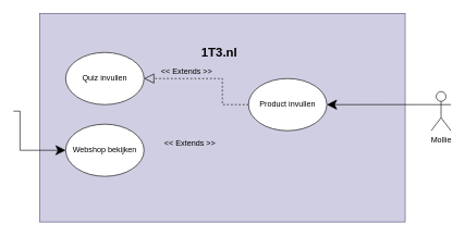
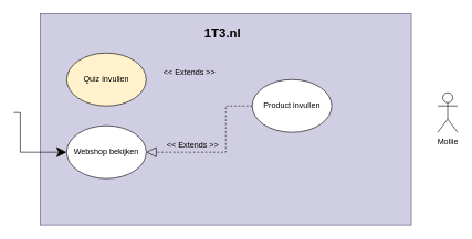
  <mxCell id="0" />
  <mxCell id="1" parent="0" />
  <mxCell id="2" value="" style="rounded=0;whiteSpace=wrap;html=1;fillColor=#d0cee2;strokeColor=#56517e;" vertex="1" parent="1"><mxGeometry x="60" y="20" width="560" height="320" as="geometry" /></mxCell>
- <mxCell id="3" value="&lt;b&gt;&lt;font style=&quot;font-size: 19px&quot;&gt;1T3.nl&lt;/font&gt;&lt;/b&gt;" style="text;html=1;align=center;verticalAlign=middle;resizable=0;points=[];autosize=1;strokeColor=none;" vertex="1" parent="1"><mxGeometry x="300" y="70" width="70" height="20" as="geometry" /></mxCell>
- <mxCell id="4" value="Quiz invullen" style="ellipse;whiteSpace=wrap;html=1;" vertex="1" parent="1"><mxGeometry x="100" y="80" width="120" height="80" as="geometry" /></mxCell>
+ <mxCell id="3" value="&lt;b&gt;&lt;font style=&quot;font-size: 19px&quot;&gt;1T3.nl&lt;/font&gt;&lt;/b&gt;" style="text;html=1;align=center;verticalAlign=middle;resizable=0;points=[];autosize=1;strokeColor=none;" vertex="1" parent="1"><mxGeometry x="300" y="40" width="70" height="20" as="geometry" /></mxCell>
+ <mxCell id="4" value="Quiz invullen" style="ellipse;whiteSpace=wrap;html=1;fillColor=#fff2cc;" vertex="1" parent="1"><mxGeometry x="100" y="80" width="120" height="80" as="geometry" /></mxCell>
  <mxCell id="5" value="Webshop bekijken" style="ellipse;whiteSpace=wrap;html=1;" vertex="1" parent="1"><mxGeometry x="100" y="190" width="120" height="80" as="geometry" /></mxCell>
  <mxCell id="6" value="Product invullen" style="ellipse;whiteSpace=wrap;html=1;" vertex="1" parent="1"><mxGeometry x="380" y="120" width="120" height="80" as="geometry" /></mxCell>
+ <mxCell id="7" value="" style="endArrow=block;html=1;entryX=1;entryY=0.5;entryDx=0;entryDy=0;exitX=0;exitY=0.5;exitDx=0;exitDy=0;dashed=1;endFill=0;startSize=9;endSize=13;edgeStyle=orthogonalEdgeStyle;rounded=0;" edge="1" parent="1" source="6" target="5"><mxGeometry width="50" height="50" relative="1" as="geometry"><mxPoint x="240" y="290" as="sourcePoint" /><mxPoint x="290" y="240" as="targetPoint" /><Array as="points"><mxPoint x="340" y="160" /><mxPoint x="340" y="230" /></Array></mxGeometry></mxCell>
  <mxCell id="8" value="&amp;lt;&amp;lt; Extends &amp;gt;&amp;gt;" style="text;html=1;align=center;verticalAlign=middle;resizable=0;points=[];autosize=1;strokeColor=none;" vertex="1" parent="1"><mxGeometry x="245" y="210" width="90" height="20" as="geometry" /></mxCell>
  <mxCell id="9" value="" style="endArrow=classic;html=1;startSize=9;endSize=13;entryX=0;entryY=0.5;entryDx=0;entryDy=0;edgeStyle=orthogonalEdgeStyle;rounded=0;" edge="1" parent="1" target="5"><mxGeometry width="50" height="50" relative="1" as="geometry"><mxPoint x="20" y="170" as="sourcePoint" /><mxPoint x="110" y="150" as="targetPoint" /><Array as="points"><mxPoint x="30" y="170" /><mxPoint x="30" y="230" /></Array></mxGeometry></mxCell>
  <mxCell id="10" value="Mollie" style="shape=umlActor;verticalLabelPosition=bottom;verticalAlign=top;html=1;outlineConnect=0;" vertex="1" parent="1"><mxGeometry x="660" y="140" width="30" height="60" as="geometry" /></mxCell>
- <mxCell id="11" value="" style="endArrow=block;html=1;entryX=1;entryY=0.5;entryDx=0;entryDy=0;dashed=1;endFill=0;startSize=9;endSize=13;exitX=0;exitY=0.5;exitDx=0;exitDy=0;edgeStyle=orthogonalEdgeStyle;rounded=0;" edge="1" parent="1" source="6" target="4"><mxGeometry width="50" height="50" relative="1" as="geometry"><mxPoint x="335" y="230" as="sourcePoint" /><mxPoint x="230" y="240" as="targetPoint" /><Array as="points"><mxPoint x="340" y="160" /><mxPoint x="340" y="120" /></Array></mxGeometry></mxCell>
  <mxCell id="12" value="&amp;lt;&amp;lt; Extends &amp;gt;&amp;gt;" style="text;html=1;align=center;verticalAlign=middle;resizable=0;points=[];autosize=1;strokeColor=none;" vertex="1" parent="1"><mxGeometry x="240" y="100" width="90" height="20" as="geometry" /></mxCell>
- <mxCell id="13" value="" style="endArrow=classic;html=1;startSize=9;endSize=13;exitX=0;exitY=0.333;exitDx=0;exitDy=0;exitPerimeter=0;entryX=1;entryY=0.5;entryDx=0;entryDy=0;" edge="1" parent="1" source="10" target="6"><mxGeometry width="50" height="50" relative="1" as="geometry"><mxPoint x="600" y="180" as="sourcePoint" /><mxPoint x="650" y="130" as="targetPoint" /></mxGeometry></mxCell>
